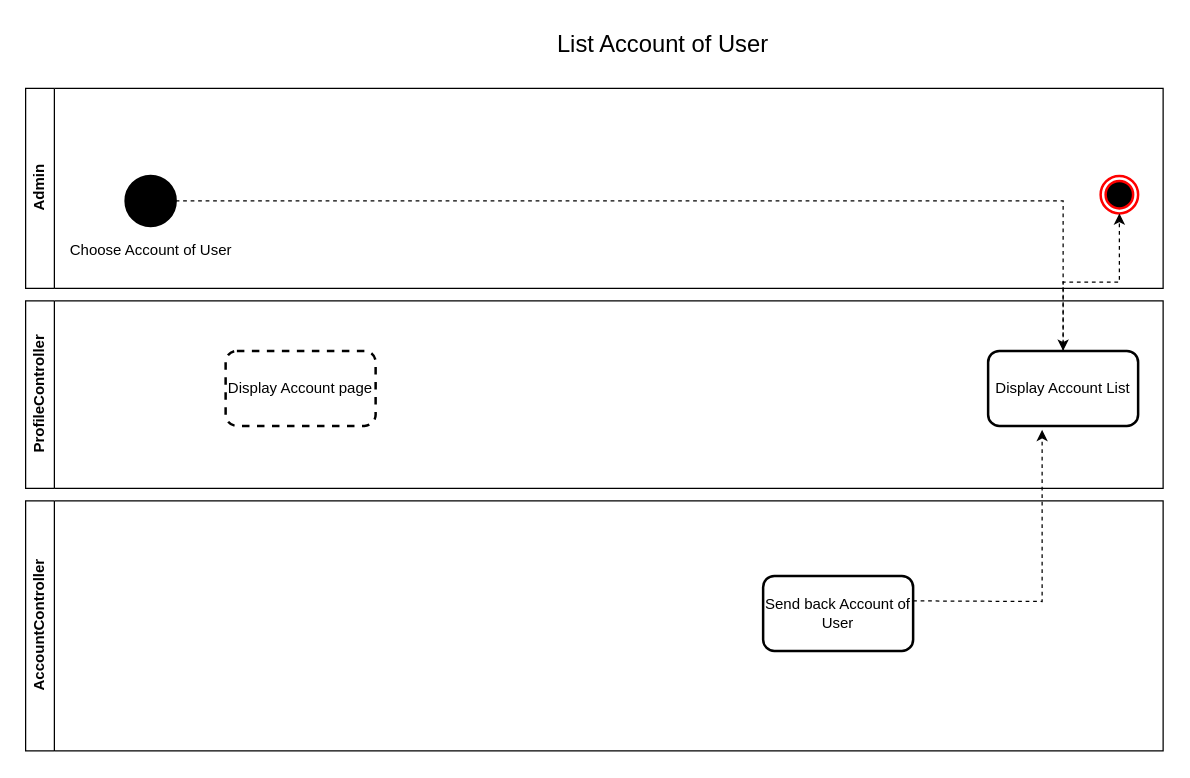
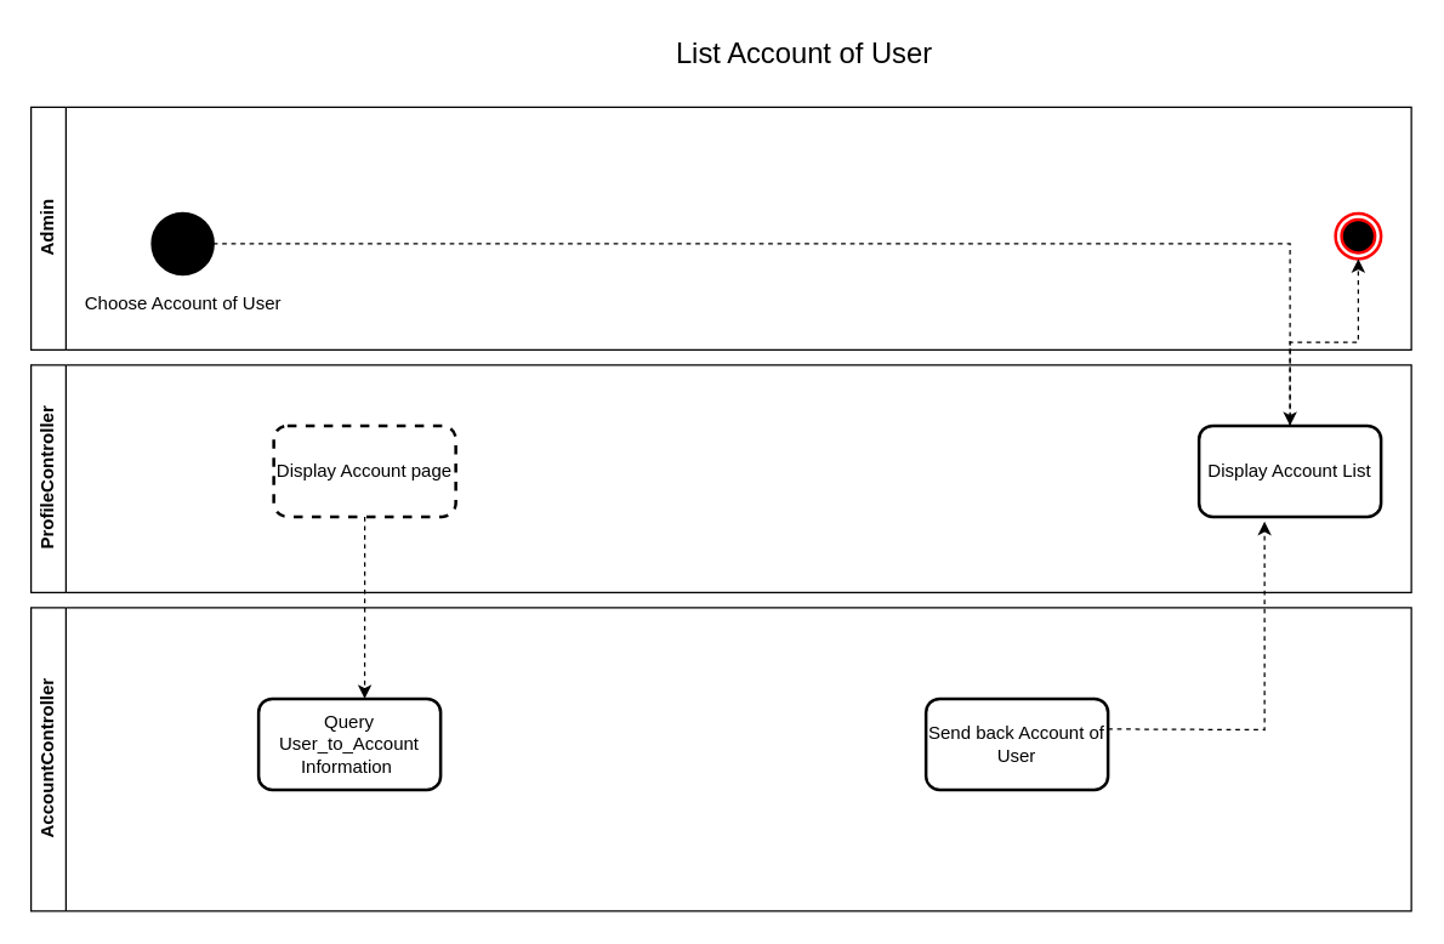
  <mxCell id="0" />
  <mxCell id="1" parent="0" />
  <mxCell id="2" value="Admin" style="swimlane;horizontal=0;whiteSpace=wrap;html=1;" vertex="1" parent="1"><mxGeometry x="20" y="70" width="910" height="160" as="geometry" /></mxCell>
  <mxCell id="3" value="Choose Account of User" style="shape=ellipse;html=1;fillColor=strokeColor;strokeWidth=2;verticalLabelPosition=bottom;verticalAlignment=top;perimeter=ellipsePerimeter;" vertex="1" parent="2"><mxGeometry x="80" y="70" width="40" height="40" as="geometry" /></mxCell>
  <mxCell id="4" value="" style="ellipse;html=1;shape=endState;fillColor=#000000;strokeColor=#ff0000;strokeWidth=2;fontFamily=Helvetica;fontSize=12;fontColor=default;" vertex="1" parent="2"><mxGeometry x="860" y="70" width="30" height="30" as="geometry" /></mxCell>
  <mxCell id="5" value="ProfileController" style="swimlane;horizontal=0;whiteSpace=wrap;html=1;" vertex="1" parent="1"><mxGeometry x="20" y="240" width="910" height="150" as="geometry" /></mxCell>
  <mxCell id="6" value="Display Account List" style="rounded=1;whiteSpace=wrap;html=1;strokeWidth=2;fontFamily=Helvetica;fontSize=12;" vertex="1" parent="5"><mxGeometry x="770" y="40" width="120" height="60" as="geometry" /></mxCell>
  <mxCell id="7" value="Display Account page" style="rounded=1;whiteSpace=wrap;html=1;strokeWidth=2;fontFamily=Helvetica;fontSize=12;dashed=1;" vertex="1" parent="5"><mxGeometry x="160" y="40" width="120" height="60" as="geometry" /></mxCell>
  <mxCell id="8" value="AccountController" style="swimlane;horizontal=0;whiteSpace=wrap;html=1;" vertex="1" parent="1"><mxGeometry x="20" y="400" width="910" height="200" as="geometry" /></mxCell>
+ <mxCell id="9" value="Query User_to_Account Information&amp;nbsp;" style="rounded=1;whiteSpace=wrap;html=1;strokeWidth=2;fontFamily=Helvetica;fontSize=12;" vertex="1" parent="8"><mxGeometry x="150" y="60" width="120" height="60" as="geometry" /></mxCell>
  <mxCell id="10" value="Send back Account of User" style="rounded=1;whiteSpace=wrap;html=1;strokeWidth=2;fontFamily=Helvetica;fontSize=12;" vertex="1" parent="8"><mxGeometry x="590" y="60" width="120" height="60" as="geometry" /></mxCell>
  <mxCell id="11" style="edgeStyle=orthogonalEdgeStyle;rounded=0;orthogonalLoop=1;jettySize=auto;html=1;entryX=0.5;entryY=1;entryDx=0;entryDy=0;dashed=1;strokeWidth=1;fontFamily=Helvetica;fontSize=12;fontColor=default;" edge="1" parent="1" source="6" target="4"><mxGeometry relative="1" as="geometry" /></mxCell>
  <mxCell id="12" style="edgeStyle=orthogonalEdgeStyle;rounded=0;orthogonalLoop=1;jettySize=auto;html=1;dashed=1;strokeWidth=1;fontFamily=Helvetica;fontSize=12;fontColor=default;" edge="1" parent="1" source="3" target="6"><mxGeometry relative="1" as="geometry" /></mxCell>
  <mxCell id="13" value="List Account of User" style="text;html=1;strokeColor=none;fillColor=none;align=center;verticalAlign=middle;whiteSpace=wrap;rounded=0;fontSize=19;" vertex="1" parent="1"><mxGeometry x="440" y="20" width="180" height="30" as="geometry" /></mxCell>
  <mxCell id="14" style="edgeStyle=orthogonalEdgeStyle;rounded=0;orthogonalLoop=1;jettySize=auto;html=1;entryX=0.36;entryY=1.053;entryDx=0;entryDy=0;entryPerimeter=0;dashed=1;" edge="1" parent="1" target="6"><mxGeometry relative="1" as="geometry"><mxPoint x="730" y="480" as="sourcePoint" /></mxGeometry></mxCell>
+ <mxCell id="15" style="edgeStyle=orthogonalEdgeStyle;rounded=0;orthogonalLoop=1;jettySize=auto;html=1;entryX=0.583;entryY=0;entryDx=0;entryDy=0;entryPerimeter=0;dashed=1;exitX=0.5;exitY=1;exitDx=0;exitDy=0;" edge="1" parent="1" source="7" target="9"><mxGeometry relative="1" as="geometry"><Array as="points"><mxPoint x="240" y="360" /><mxPoint x="240" y="360" /></Array></mxGeometry></mxCell>
